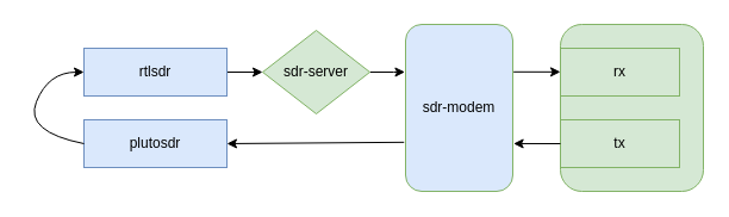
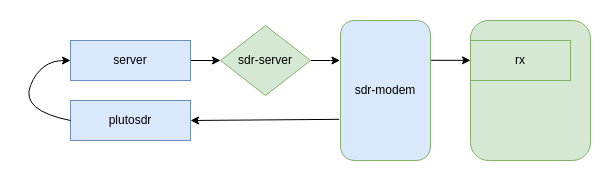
  <mxCell id="0" />
  <mxCell id="1" parent="0" />
  <mxCell id="2" value="" style="rounded=1;whiteSpace=wrap;html=1;fillColor=#d5e8d4;strokeColor=#82b366;" vertex="1" parent="1"><mxGeometry x="470" y="20" width="120" height="140" as="geometry" /></mxCell>
- <mxCell id="3" value="tx" style="rounded=0;whiteSpace=wrap;html=1;fillColor=#d5e8d4;strokeColor=#82b366;" vertex="1" parent="1"><mxGeometry x="470" y="100" width="100" height="40" as="geometry" /></mxCell>
  <mxCell id="4" value="rx" style="rounded=0;whiteSpace=wrap;html=1;fillColor=#d5e8d4;strokeColor=#82b366;" vertex="1" parent="1"><mxGeometry x="470" y="40" width="100" height="40" as="geometry" /></mxCell>
  <mxCell id="5" value="sdr-modem" style="rounded=1;whiteSpace=wrap;html=1;fillColor=#dae8fc;strokeColor=#82b366;" vertex="1" parent="1"><mxGeometry x="340" y="20" width="90" height="140" as="geometry" /></mxCell>
  <mxCell id="6" style="edgeStyle=orthogonalEdgeStyle;rounded=0;orthogonalLoop=1;jettySize=auto;html=1;entryX=0;entryY=0.5;entryDx=0;entryDy=0;" edge="1" parent="1" source="7" target="10"><mxGeometry relative="1" as="geometry" /></mxCell>
- <mxCell id="7" value="rtlsdr" style="rounded=0;whiteSpace=wrap;html=1;fillColor=#dae8fc;strokeColor=#6c8ebf;" vertex="1" parent="1"><mxGeometry y="40" width="120" height="40" as="geometry" x="70" /></mxCell>
+ <mxCell id="7" value="server" style="rounded=0;whiteSpace=wrap;html=1;fillColor=#dae8fc;strokeColor=#6c8ebf;" vertex="1" parent="1"><mxGeometry y="40" width="120" height="40" as="geometry" x="70" /></mxCell>
  <mxCell id="8" value="plutosdr" style="rounded=0;whiteSpace=wrap;html=1;fillColor=#dae8fc;strokeColor=#6c8ebf;" vertex="1" parent="1"><mxGeometry y="100" width="120" height="40" as="geometry" x="70" /></mxCell>
  <mxCell id="9" style="edgeStyle=orthogonalEdgeStyle;rounded=0;orthogonalLoop=1;jettySize=auto;html=1;entryX=-0.006;entryY=0.285;entryDx=0;entryDy=0;entryPerimeter=0;" edge="1" parent="1" source="10" target="5"><mxGeometry relative="1" as="geometry" /></mxCell>
  <mxCell id="10" value="sdr-server" style="rhombus;whiteSpace=wrap;html=1;fillColor=#d5e8d4;strokeColor=#82b366;" vertex="1" parent="1"><mxGeometry x="220" y="25" width="90" height="70" as="geometry" /></mxCell>
  <mxCell id="11" value="" style="curved=1;endArrow=classic;html=1;exitX=0;exitY=0.5;exitDx=0;exitDy=0;entryX=0;entryY=0.5;entryDx=0;entryDy=0;" edge="1" parent="1" source="8" target="7"><mxGeometry width="50" height="50" relative="1" as="geometry"><mxPoint x="130" y="280" as="sourcePoint" /><mxPoint x="180" y="230" as="targetPoint" /><Array as="points"><mxPoint x="20" y="110" /><mxPoint x="40" y="60" /></Array></mxGeometry></mxCell>
  <mxCell id="12" value="" style="endArrow=classic;html=1;exitX=-0.014;exitY=0.706;exitDx=0;exitDy=0;exitPerimeter=0;entryX=1;entryY=0.5;entryDx=0;entryDy=0;" edge="1" parent="1" source="5" target="8"><mxGeometry width="50" height="50" relative="1" as="geometry"><mxPoint x="210" y="170" as="sourcePoint" /><mxPoint x="260" y="120" as="targetPoint" /></mxGeometry></mxCell>
- <mxCell id="13" value="" style="endArrow=classic;html=1;entryX=1.007;entryY=0.714;entryDx=0;entryDy=0;entryPerimeter=0;exitX=0;exitY=0.5;exitDx=0;exitDy=0;" edge="1" parent="1" source="3" target="5"><mxGeometry width="50" height="50" relative="1" as="geometry"><mxPoint x="460" y="210" as="sourcePoint" /><mxPoint x="510" y="160" as="targetPoint" /></mxGeometry></mxCell>
  <mxCell id="14" value="" style="endArrow=none;html=1;entryX=1.007;entryY=0.714;entryDx=0;entryDy=0;entryPerimeter=0;exitX=0;exitY=0.5;exitDx=0;exitDy=0;startArrow=classic;startFill=1;endFill=0;" edge="1" parent="1"><mxGeometry width="50" height="50" relative="1" as="geometry"><mxPoint x="470" y="59.84" as="sourcePoint" /><mxPoint x="430.63" y="59.8" as="targetPoint" /></mxGeometry></mxCell>
